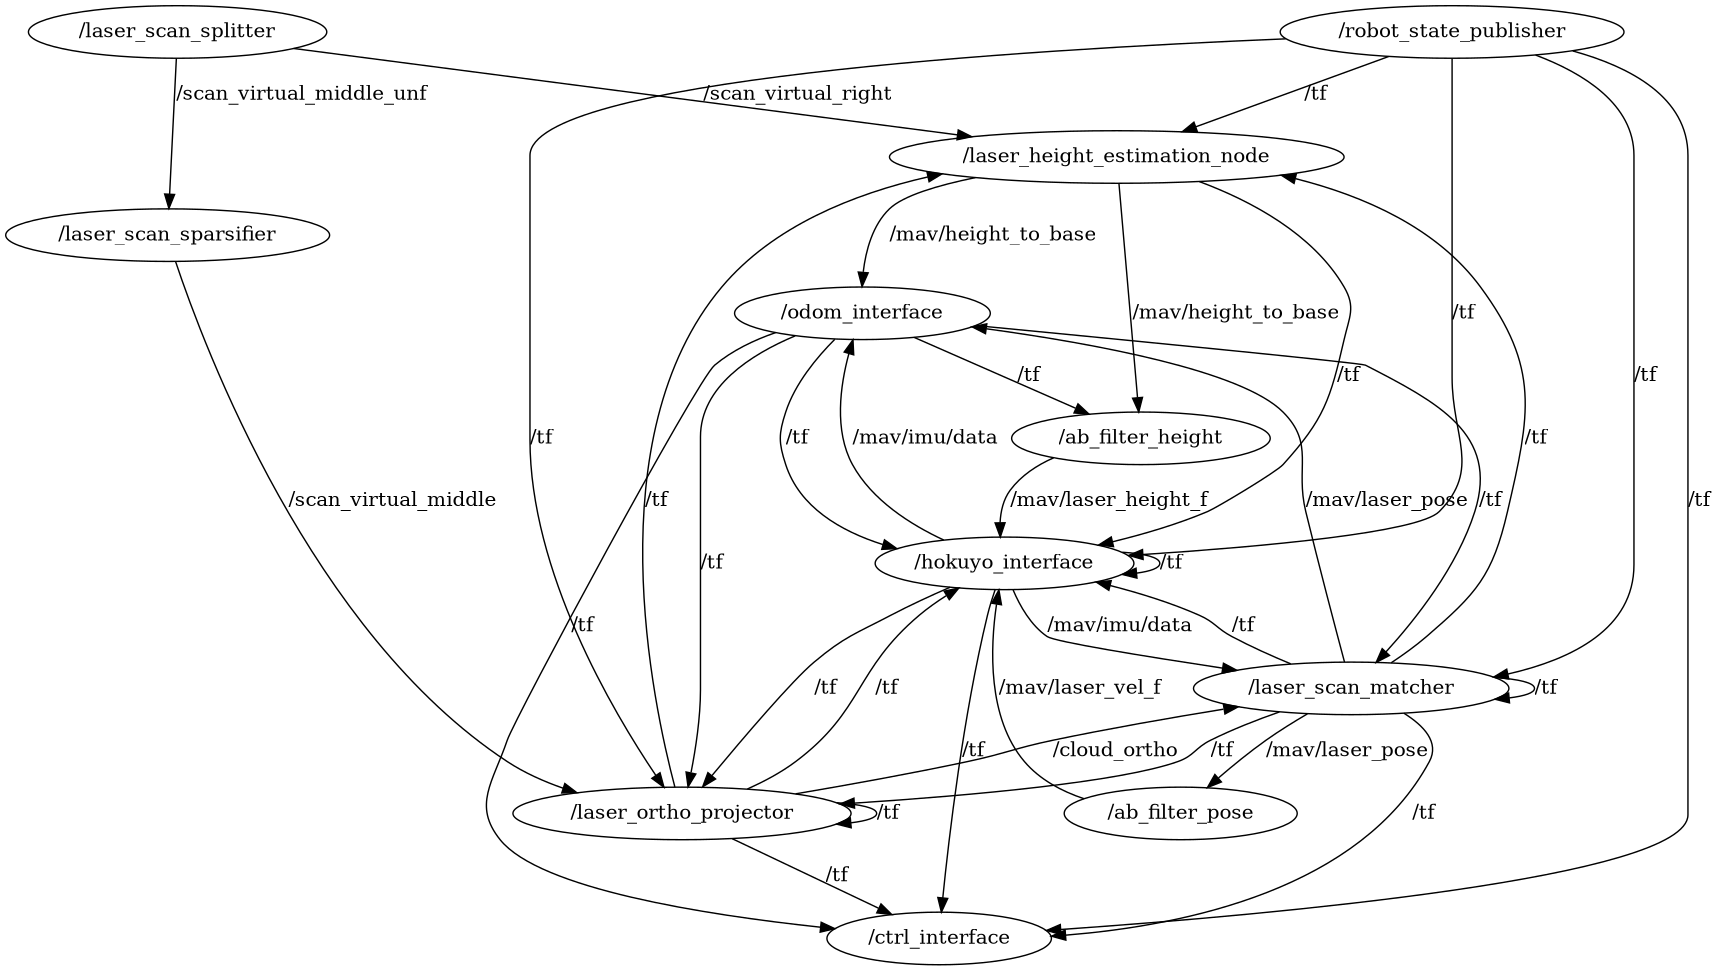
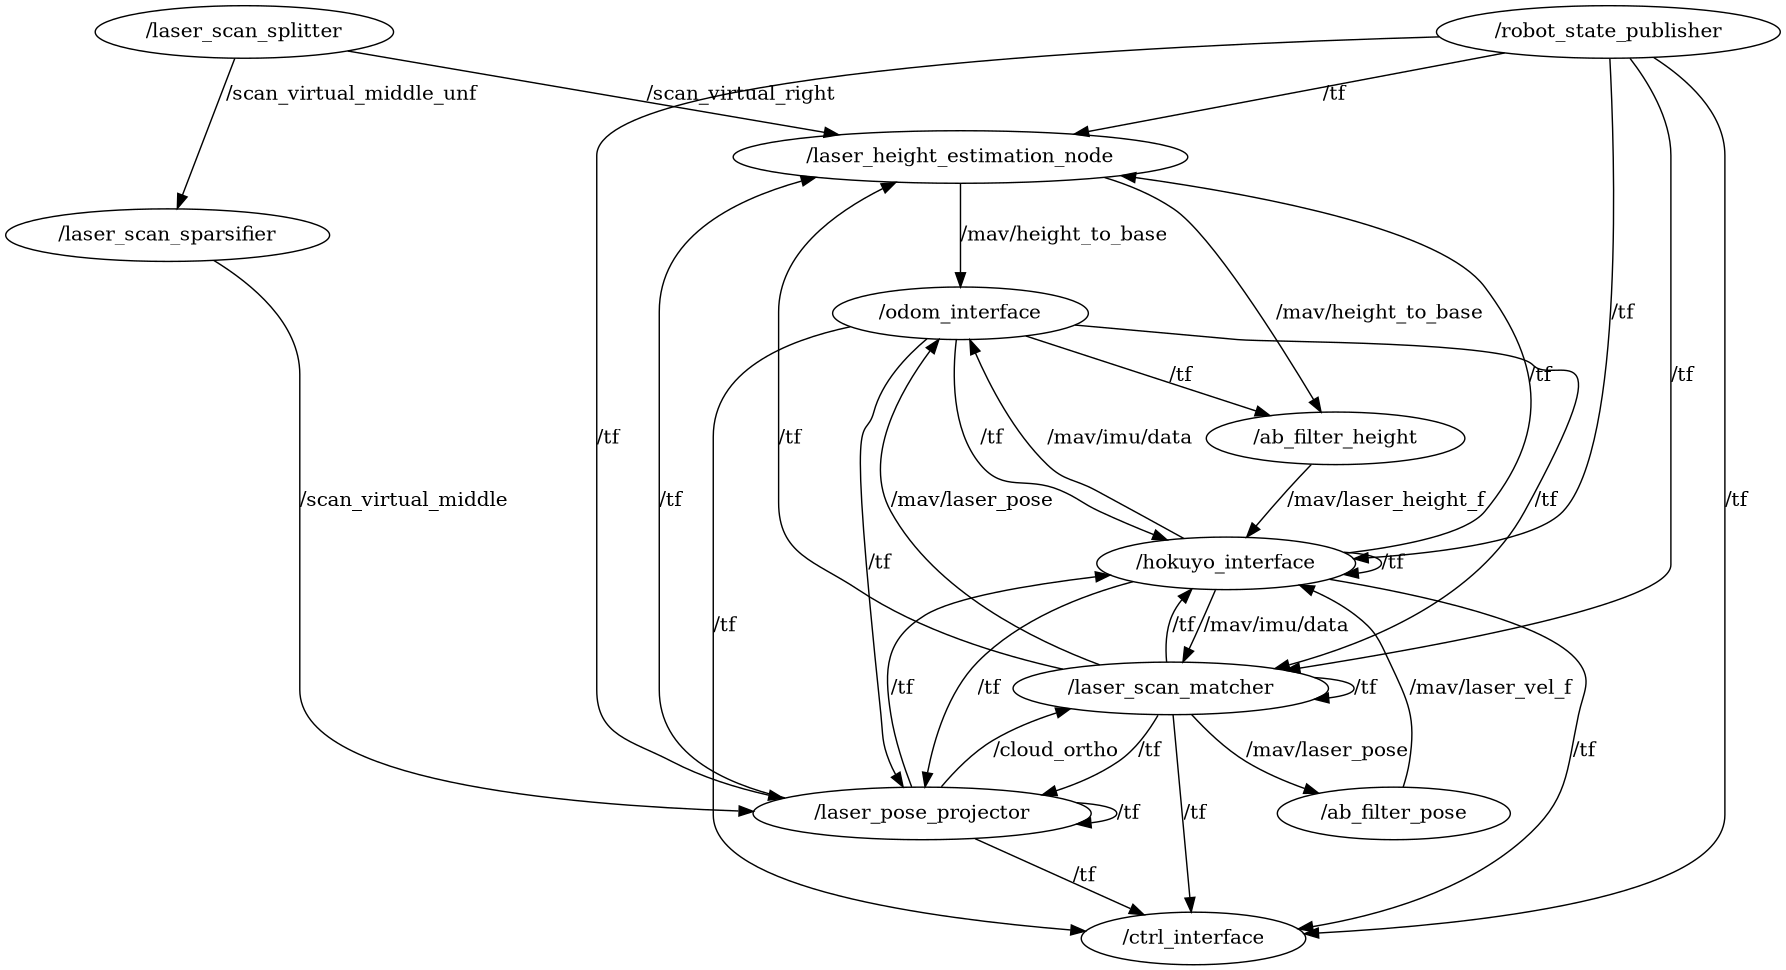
  digraph {
    rank=same
    rankdir=TB
    node [shape=ellipse]
    n1 [height=0.51389 label="/laser_height_estimation_node" width=4.4444]
    n2 [height=0.51389 label="/odom_interface" width=2.5]
    n3 [height=0.51389 label="/ab_filter_height" width=2.5278]
-   n4 [height=0.51389 label="/laser_ortho_projector" width=3.3056]
+   n4 [height=0.51389 label="/laser_pose_projector" width=3.3056]
    n5 [height=0.51389 label="/ctrl_interface" width=2.1944]
    n6 [height=0.51389 label="/laser_scan_matcher" width=3.0833]
    n7 [height=0.51389 label="/hokuyo_interface" width=2.3611]
    n8 [height=0.51389 label="/laser_scan_sparsifier" width=3.1667]
    n9 [height=0.51389 label="/robot_state_publisher" width=3.3611]
    n10 [height=0.51389 label="/ab_filter_pose" width=2.2778]
    n11 [height=0.51389 label="/laser_scan_splitter" width=2.9167]
    n1 -> n2 [label="/mav/height_to_base"]
    n1 -> n3 [label="/mav/height_to_base"]
    n2 -> n3 [label="/tf"]
    n2 -> n4 [label="/tf"]
    n2 -> n5 [label="/tf"]
    n2 -> n6 [label="/tf"]
    n2 -> n7 [label="/tf"]
    n3 -> n7 [label="/mav/laser_height_f"]
    n4 -> n1 [label="/tf"]
    n4 -> n4 [label="/tf"]
    n4 -> n5 [label="/tf"]
    n4 -> n6 [label="/cloud_ortho"]
    n4 -> n7 [label="/tf"]
    n6 -> n1 [label="/tf"]
    n6 -> n2 [label="/mav/laser_pose"]
    n6 -> n4 [label="/tf"]
    n6 -> n5 [label="/tf"]
    n6 -> n6 [label="/tf"]
    n6 -> n7 [label="/tf"]
    n6 -> n10 [label="/mav/laser_pose"]
-   n1 -> n7 [label="/tf"]
+   n7 -> n1 [label="/tf"]
    n7 -> n2 [label="/mav/imu/data"]
    n7 -> n4 [label="/tf"]
    n7 -> n5 [label="/tf"]
    n7 -> n6 [label="/mav/imu/data"]
    n7 -> n7 [label="/tf"]
    n8 -> n4 [label="/scan_virtual_middle"]
    n9 -> n1 [label="/tf"]
    n9 -> n4 [label="/tf"]
    n9 -> n5 [label="/tf"]
    n9 -> n6 [label="/tf"]
    n9 -> n7 [label="/tf"]
    n10 -> n7 [label="/mav/laser_vel_f"]
    n11 -> n1 [label="/scan_virtual_right"]
    n11 -> n8 [label="/scan_virtual_middle_unf"]
  }
